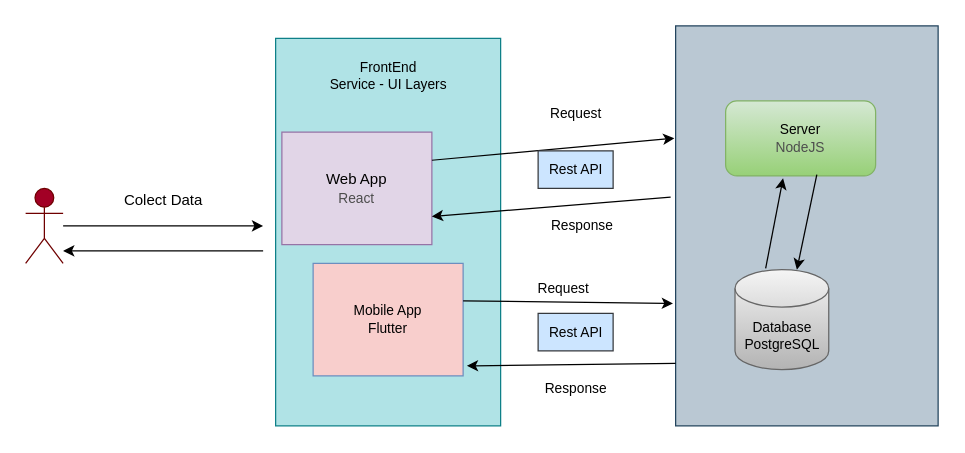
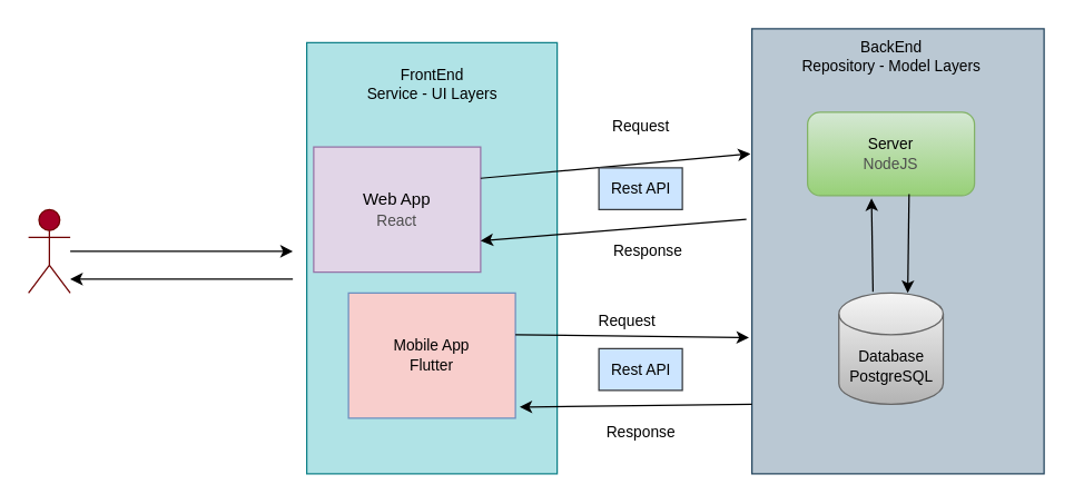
  <mxCell id="0" />
  <mxCell id="1" parent="0" />
  <mxCell id="2" value="" style="rounded=0;whiteSpace=wrap;html=1;fontSize=11;fillColor=#bac8d3;strokeColor=#23445d;" vertex="1" parent="1"><mxGeometry x="540" y="20" width="210" height="320" as="geometry" /></mxCell>
  <mxCell id="3" value="" style="rounded=0;whiteSpace=wrap;html=1;fillColor=#b0e3e6;strokeColor=#0e8088;" vertex="1" parent="1"><mxGeometry x="220" y="30" width="180" height="310" as="geometry" /></mxCell>
  <mxCell id="4" value="Results&lt;br&gt;" style="shape=umlActor;verticalLabelPosition=bottom;verticalAlign=top;html=1;outlineConnect=0;fillColor=#a20025;strokeColor=#6F0000;fontColor=#ffffff;" vertex="1" parent="1"><mxGeometry x="20" y="150" width="30" height="60" as="geometry" /></mxCell>
  <mxCell id="5" value="" style="endArrow=classic;html=1;rounded=0;" edge="1" parent="1" source="4"><mxGeometry width="50" height="50" relative="1" as="geometry"><mxPoint x="220" y="230" as="sourcePoint" /><mxPoint x="210" y="180" as="targetPoint" /></mxGeometry></mxCell>
  <mxCell id="6" value="" style="endArrow=classic;html=1;rounded=0;" edge="1" parent="1"><mxGeometry width="50" height="50" relative="1" as="geometry"><mxPoint x="210" y="200" as="sourcePoint" /><mxPoint x="50" y="200" as="targetPoint" /></mxGeometry></mxCell>
- <mxCell id="7" value="Colect Data&lt;br&gt;" style="text;html=1;align=center;verticalAlign=middle;resizable=0;points=[];autosize=1;strokeColor=none;fillColor=none;" vertex="1" parent="1"><mxGeometry x="90" y="150" width="80" height="20" as="geometry" /></mxCell>
  <mxCell id="8" value="Web App&lt;br&gt;&lt;font style=&quot;font-size: 11px&quot; color=&quot;#4d4d4d&quot;&gt;React&lt;/font&gt;" style="rounded=0;whiteSpace=wrap;html=1;fillColor=#e1d5e7;strokeColor=#9673a6;" vertex="1" parent="1"><mxGeometry x="225" y="105" width="120" height="90" as="geometry" /></mxCell>
  <mxCell id="9" value="&lt;font color=&quot;#000000&quot;&gt;Mobile App&lt;br&gt;&lt;/font&gt;Flutter" style="rounded=0;whiteSpace=wrap;html=1;fontSize=11;fillColor=#f8cecc;strokeColor=#6c8ebf;" vertex="1" parent="1"><mxGeometry x="250" y="210" width="120" height="90" as="geometry" /></mxCell>
  <mxCell id="10" value="Server&lt;br&gt;&lt;font color=&quot;#4d4d4d&quot;&gt;NodeJS&lt;/font&gt;" style="whiteSpace=wrap;html=1;fontSize=11;fillColor=#d5e8d4;gradientColor=#97d077;strokeColor=#82b366;rounded=1;" vertex="1" parent="1"><mxGeometry x="580" y="80" width="120" height="60" as="geometry" /></mxCell>
  <mxCell id="11" value="FrontEnd&lt;br&gt;Service - UI Layers" style="text;html=1;align=center;verticalAlign=middle;resizable=0;points=[];autosize=1;strokeColor=none;fillColor=none;fontSize=11;fontColor=#000000;" vertex="1" parent="1"><mxGeometry x="255" y="45" width="110" height="30" as="geometry" /></mxCell>
- <mxCell id="13" value="&lt;font color=&quot;#000000&quot;&gt;Database&lt;/font&gt;&lt;br&gt;PostgreSQL" style="shape=cylinder3;whiteSpace=wrap;html=1;boundedLbl=1;backgroundOutline=1;size=15;fontSize=11;fillColor=#f5f5f5;gradientColor=#b3b3b3;strokeColor=#666666;" vertex="1" parent="1"><mxGeometry x="587.5" y="215" width="75" height="80" as="geometry" /></mxCell>
+ <mxCell id="12" value="BackEnd&lt;br&gt;Repository - Model Layers" style="text;html=1;align=center;verticalAlign=middle;resizable=0;points=[];autosize=1;strokeColor=none;fillColor=none;fontSize=11;fontColor=#000000;" vertex="1" parent="1"><mxGeometry x="570" y="25" width="140" height="30" as="geometry" /></mxCell>
+ <mxCell id="13" value="&lt;font color=&quot;#000000&quot;&gt;Database&lt;/font&gt;&lt;br&gt;PostgreSQL" style="shape=cylinder3;whiteSpace=wrap;html=1;boundedLbl=1;backgroundOutline=1;size=15;fontSize=11;fillColor=#f5f5f5;gradientColor=#b3b3b3;strokeColor=#666666;" vertex="1" parent="1"><mxGeometry x="602.5" y="210" width="75" height="80" as="geometry" /></mxCell>
  <mxCell id="14" value="" style="endArrow=classic;html=1;rounded=0;fontSize=11;fontColor=#4D4D4D;entryX=0.383;entryY=1.033;entryDx=0;entryDy=0;entryPerimeter=0;exitX=0.327;exitY=-0.012;exitDx=0;exitDy=0;exitPerimeter=0;" edge="1" parent="1" source="13" target="10"><mxGeometry width="50" height="50" relative="1" as="geometry"><mxPoint x="615" y="210" as="sourcePoint" /><mxPoint x="665" y="160" as="targetPoint" /></mxGeometry></mxCell>
  <mxCell id="15" value="" style="endArrow=classic;html=1;rounded=0;fontSize=11;fontColor=#4D4D4D;exitX=0.608;exitY=0.983;exitDx=0;exitDy=0;exitPerimeter=0;entryX=0.66;entryY=0;entryDx=0;entryDy=0;entryPerimeter=0;" edge="1" parent="1" source="10" target="13"><mxGeometry width="50" height="50" relative="1" as="geometry"><mxPoint x="360" y="220" as="sourcePoint" /><mxPoint x="480" y="250" as="targetPoint" /></mxGeometry></mxCell>
  <mxCell id="16" value="" style="endArrow=classic;html=1;rounded=0;fontSize=11;fontColor=#000000;entryX=-0.005;entryY=0.281;entryDx=0;entryDy=0;exitX=1;exitY=0.25;exitDx=0;exitDy=0;entryPerimeter=0;" edge="1" parent="1" source="8" target="2"><mxGeometry width="50" height="50" relative="1" as="geometry"><mxPoint x="360" y="220" as="sourcePoint" /><mxPoint x="410" y="170" as="targetPoint" /></mxGeometry></mxCell>
  <mxCell id="17" value="" style="endArrow=classic;html=1;rounded=0;fontSize=11;fontColor=#000000;exitX=-0.019;exitY=0.428;exitDx=0;exitDy=0;exitPerimeter=0;entryX=1;entryY=0.75;entryDx=0;entryDy=0;" edge="1" parent="1" source="2" target="8"><mxGeometry width="50" height="50" relative="1" as="geometry"><mxPoint x="360" y="220" as="sourcePoint" /><mxPoint x="410" y="170" as="targetPoint" /></mxGeometry></mxCell>
  <mxCell id="18" value="Request&lt;br&gt;" style="text;html=1;align=center;verticalAlign=middle;resizable=0;points=[];autosize=1;strokeColor=none;fillColor=none;fontSize=11;fontColor=#000000;" vertex="1" parent="1"><mxGeometry x="430" y="80" width="60" height="20" as="geometry" /></mxCell>
  <mxCell id="19" value="Response&lt;br&gt;" style="text;html=1;align=center;verticalAlign=middle;resizable=0;points=[];autosize=1;strokeColor=none;fillColor=none;fontSize=11;fontColor=#000000;" vertex="1" parent="1"><mxGeometry x="430" y="170" width="70" height="20" as="geometry" /></mxCell>
  <mxCell id="20" value="" style="rounded=0;whiteSpace=wrap;html=1;fontSize=11;fillColor=#cce5ff;strokeColor=#36393d;" vertex="1" parent="1"><mxGeometry x="430" y="120" width="60" height="30" as="geometry" /></mxCell>
  <mxCell id="21" value="Rest API&lt;br&gt;" style="text;html=1;align=center;verticalAlign=middle;resizable=0;points=[];autosize=1;strokeColor=none;fillColor=none;fontSize=11;fontColor=#000000;" vertex="1" parent="1"><mxGeometry x="430" y="125" width="60" height="20" as="geometry" /></mxCell>
  <mxCell id="22" value="Request&lt;br&gt;" style="text;html=1;align=center;verticalAlign=middle;resizable=0;points=[];autosize=1;strokeColor=none;fillColor=none;fontSize=11;fontColor=#000000;" vertex="1" parent="1"><mxGeometry x="420" y="220" width="60" height="20" as="geometry" /></mxCell>
  <mxCell id="23" value="Response&lt;br&gt;" style="text;html=1;align=center;verticalAlign=middle;resizable=0;points=[];autosize=1;strokeColor=none;fillColor=none;fontSize=11;fontColor=#000000;" vertex="1" parent="1"><mxGeometry x="425" y="300" width="70" height="20" as="geometry" /></mxCell>
  <mxCell id="24" value="" style="rounded=0;whiteSpace=wrap;html=1;fontSize=11;fillColor=#cce5ff;strokeColor=#36393d;" vertex="1" parent="1"><mxGeometry x="430" y="250" width="60" height="30" as="geometry" /></mxCell>
  <mxCell id="25" value="Rest API&lt;br&gt;" style="text;html=1;align=center;verticalAlign=middle;resizable=0;points=[];autosize=1;strokeColor=none;fillColor=none;fontSize=11;fontColor=#000000;" vertex="1" parent="1"><mxGeometry x="430" y="255" width="60" height="20" as="geometry" /></mxCell>
  <mxCell id="26" value="" style="endArrow=classic;html=1;rounded=0;fontSize=11;fontColor=#000000;entryX=-0.01;entryY=0.694;entryDx=0;entryDy=0;entryPerimeter=0;" edge="1" parent="1" target="2"><mxGeometry width="50" height="50" relative="1" as="geometry"><mxPoint x="370" y="240" as="sourcePoint" /><mxPoint x="410" y="240" as="targetPoint" /></mxGeometry></mxCell>
  <mxCell id="27" value="" style="endArrow=classic;html=1;rounded=0;fontSize=11;fontColor=#000000;exitX=0;exitY=0.844;exitDx=0;exitDy=0;exitPerimeter=0;entryX=1.025;entryY=0.911;entryDx=0;entryDy=0;entryPerimeter=0;" edge="1" parent="1" source="2" target="9"><mxGeometry width="50" height="50" relative="1" as="geometry"><mxPoint x="360" y="290" as="sourcePoint" /><mxPoint x="410" y="240" as="targetPoint" /></mxGeometry></mxCell>
